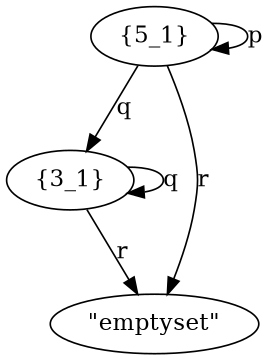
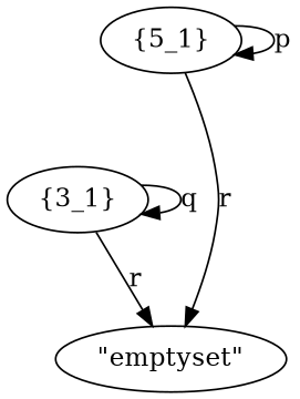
  digraph {
    n1 [label="{3_1}"]
    "\"emptyset\""
    n3 [label="{5_1}"]
    n1 -> n1 [label=q]
    n1 -> "\"emptyset\"" [label=r]
-   n3 -> n1 [label=q]
    n3 -> "\"emptyset\"" [label=r]
    n3 -> n3 [label=p]
  }
